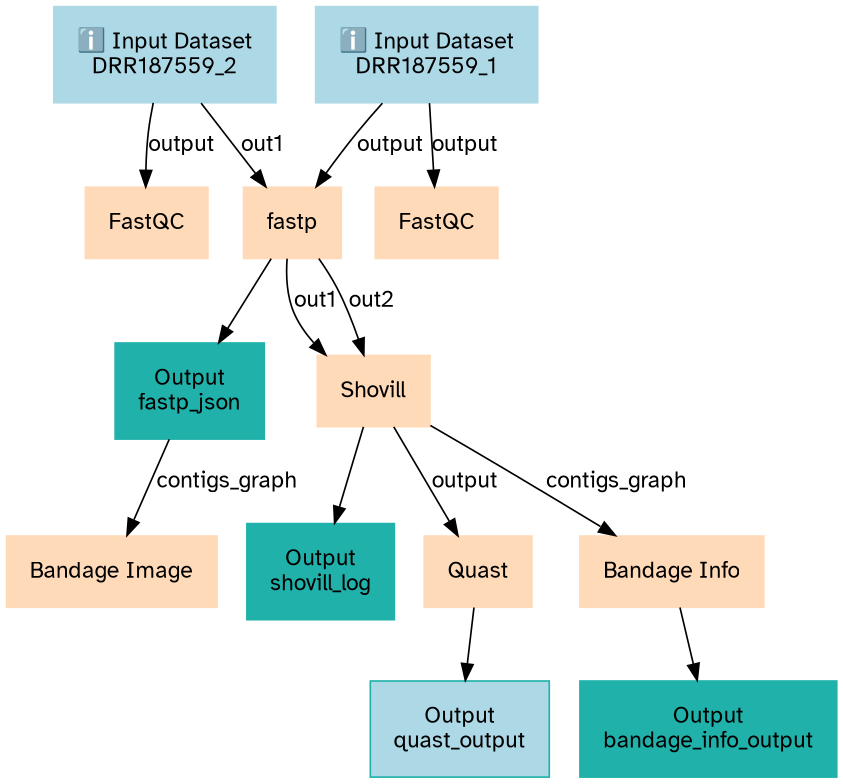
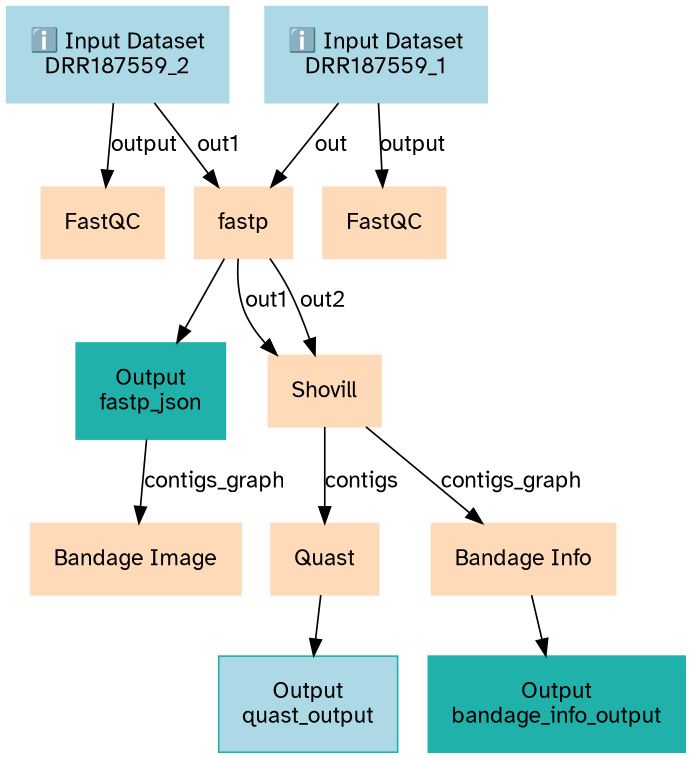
  digraph {
    node [color=peachpuff fontname="Atkinson Hyperlegible" margin="0.2,0.2" shape=box style=filled]
    edge [fontname="Atkinson Hyperlegible"]
    n1 [color=lightblue label="ℹ️ Input Dataset\nDRR187559_2"]
    n2 [label=FastQC]
    n3 [label=fastp]
    n4 [color=lightseagreen label="Output\nfastp_json"]
    n5 [label=Shovill]
    n6 [color=lightblue label="ℹ️ Input Dataset\nDRR187559_1"]
    n7 [label=FastQC]
    n8 [label="Bandage Image"]
-   n9 [color=lightseagreen label="Output\nshovill_log"]
    n10 [label=Quast]
    n11 [label="Bandage Info"]
    n12 [color=lightseagreen fillcolor=lightblue label="Output\nquast_output"]
    n13 [color=lightseagreen label="Output\nbandage_info_output"]
    n1 -> n2 [label=output]
    n1 -> n3 [label=out1]
    n3 -> n4
    n3 -> n5 [label=out1]
    n3 -> n5 [label=out2]
    n4 -> n8 [label=contigs_graph]
-   n5 -> n9
-   n5 -> n10 [label=output]
+   n5 -> n10 [label=contigs]
    n5 -> n11 [label=contigs_graph]
-   n6 -> n3 [label=output]
+   n6 -> n3 [label=out]
    n6 -> n7 [label=output]
    n10 -> n12
    n11 -> n13
  }
